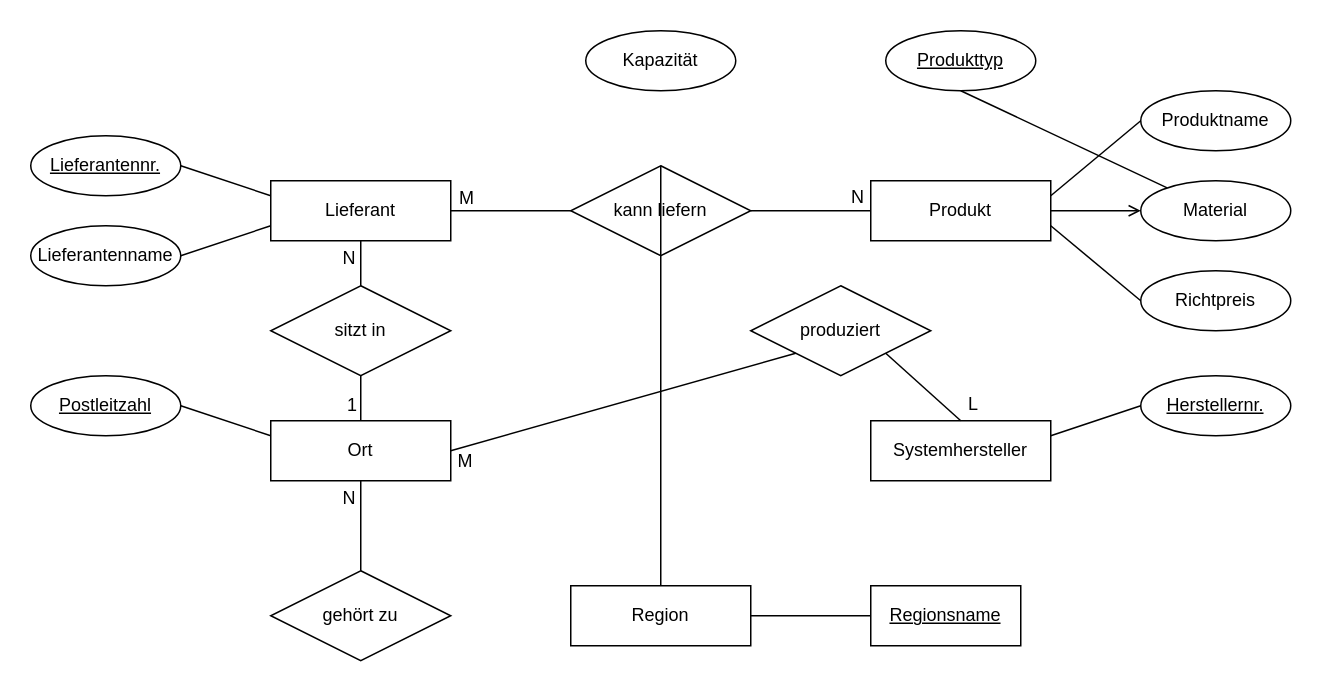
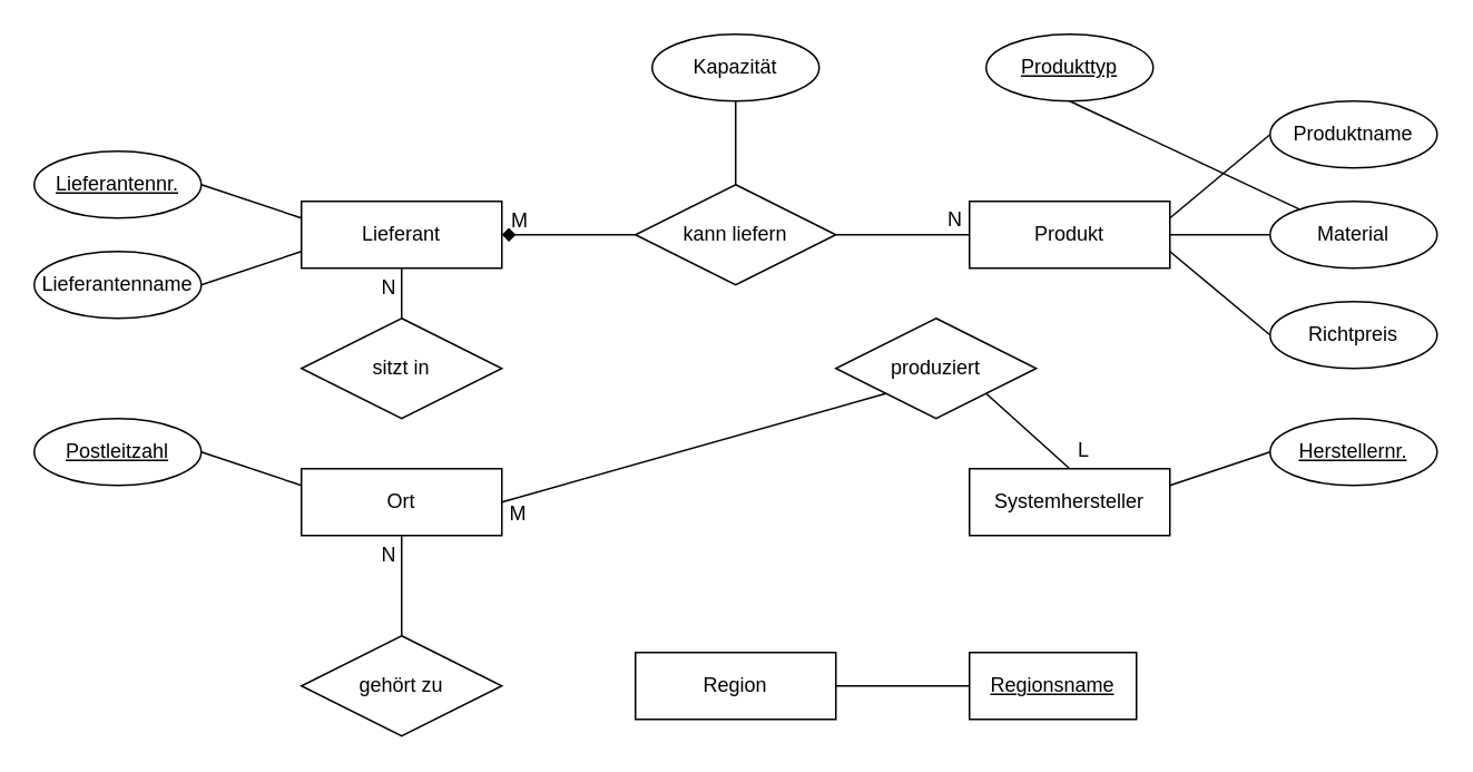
  <mxCell id="0" />
  <mxCell id="1" parent="0" />
  <mxCell id="2" value="Lieferant" style="whiteSpace=wrap;html=1;align=center;" vertex="1" parent="1"><mxGeometry x="180" y="120" width="120" height="40" as="geometry" /></mxCell>
  <mxCell id="3" value="Ort" style="whiteSpace=wrap;html=1;align=center;" vertex="1" parent="1"><mxGeometry x="180" y="280" width="120" height="40" as="geometry" /></mxCell>
  <mxCell id="4" value="sitzt in" style="shape=rhombus;perimeter=rhombusPerimeter;whiteSpace=wrap;html=1;align=center;" vertex="1" parent="1"><mxGeometry x="180" y="190" width="120" height="60" as="geometry" /></mxCell>
  <mxCell id="5" value="gehört zu" style="shape=rhombus;perimeter=rhombusPerimeter;whiteSpace=wrap;html=1;align=center;" vertex="1" parent="1"><mxGeometry x="180" y="380" width="120" height="60" as="geometry" /></mxCell>
  <mxCell id="6" value="Region" style="whiteSpace=wrap;html=1;align=center;" vertex="1" parent="1"><mxGeometry x="380" y="390" width="120" height="40" as="geometry" /></mxCell>
  <mxCell id="7" value="Produkt" style="whiteSpace=wrap;html=1;align=center;" vertex="1" parent="1"><mxGeometry x="580" y="120" width="120" height="40" as="geometry" /></mxCell>
  <mxCell id="8" value="kann liefern" style="shape=rhombus;perimeter=rhombusPerimeter;whiteSpace=wrap;html=1;align=center;" vertex="1" parent="1"><mxGeometry x="380" y="110" width="120" height="60" as="geometry" /></mxCell>
  <mxCell id="9" value="Systemhersteller" style="whiteSpace=wrap;html=1;align=center;" vertex="1" parent="1"><mxGeometry x="580" y="280" width="120" height="40" as="geometry" /></mxCell>
- <mxCell id="10" value="" style="endArrow=none;html=1;rounded=0;exitX=0.5;exitY=1;exitDx=0;exitDy=0;" edge="1" parent="1" source="4" target="3"><mxGeometry relative="1" as="geometry"><mxPoint x="400" y="320" as="sourcePoint" /><mxPoint x="560" y="320" as="targetPoint" /></mxGeometry></mxCell>
- <mxCell id="11" value="1" style="resizable=0;html=1;align=right;verticalAlign=bottom;" connectable="0" vertex="1" parent="10"><mxGeometry x="1" relative="1" as="geometry"><mxPoint x="-2" y="-2" as="offset" /></mxGeometry></mxCell>
  <mxCell id="12" value="" style="endArrow=none;html=1;rounded=0;exitX=0.5;exitY=0;exitDx=0;exitDy=0;entryX=0.5;entryY=1;entryDx=0;entryDy=0;" edge="1" parent="1" source="5" target="3"><mxGeometry relative="1" as="geometry"><mxPoint x="250" y="240" as="sourcePoint" /><mxPoint x="290" y="420" as="targetPoint" /></mxGeometry></mxCell>
  <mxCell id="13" value="N" style="resizable=0;html=1;align=right;verticalAlign=bottom;" connectable="0" vertex="1" parent="12"><mxGeometry x="1" relative="1" as="geometry"><mxPoint x="-3" y="20" as="offset" /></mxGeometry></mxCell>
  <mxCell id="14" value="produziert" style="shape=rhombus;perimeter=rhombusPerimeter;whiteSpace=wrap;html=1;align=center;" vertex="1" parent="1"><mxGeometry x="500" y="190" width="120" height="60" as="geometry" /></mxCell>
  <mxCell id="15" value="" style="endArrow=none;html=1;rounded=0;entryX=0;entryY=0.5;entryDx=0;entryDy=0;exitX=1;exitY=0.5;exitDx=0;exitDy=0;" edge="1" parent="1" source="8" target="7"><mxGeometry relative="1" as="geometry"><mxPoint x="400" y="320" as="sourcePoint" /><mxPoint x="560" y="320" as="targetPoint" /></mxGeometry></mxCell>
  <mxCell id="16" value="N" style="resizable=0;html=1;align=right;verticalAlign=bottom;" connectable="0" vertex="1" parent="15"><mxGeometry x="1" relative="1" as="geometry"><mxPoint x="-4" y="-1" as="offset" /></mxGeometry></mxCell>
- <mxCell id="17" value="" style="endArrow=none;html=1;rounded=0;entryX=1;entryY=0.5;entryDx=0;entryDy=0;exitX=0;exitY=0.5;exitDx=0;exitDy=0;" edge="1" parent="1" source="8" target="2"><mxGeometry relative="1" as="geometry"><mxPoint x="310" y="200" as="sourcePoint" /><mxPoint x="390" y="200" as="targetPoint" /></mxGeometry></mxCell>
+ <mxCell id="17" value="" style="endArrow=diamond;html=1;rounded=0;entryX=1;entryY=0.5;entryDx=0;entryDy=0;exitX=0;exitY=0.5;exitDx=0;exitDy=0;" edge="1" parent="1" source="8" target="2"><mxGeometry relative="1" as="geometry"><mxPoint x="310" y="200" as="sourcePoint" /><mxPoint x="390" y="200" as="targetPoint" /></mxGeometry></mxCell>
  <mxCell id="18" value="M" style="resizable=0;html=1;align=right;verticalAlign=bottom;" connectable="0" vertex="1" parent="17"><mxGeometry x="1" relative="1" as="geometry"><mxPoint x="16" as="offset" /></mxGeometry></mxCell>
  <mxCell id="19" value="" style="endArrow=none;html=1;rounded=0;exitX=1;exitY=1;exitDx=0;exitDy=0;entryX=0.5;entryY=0;entryDx=0;entryDy=0;" edge="1" parent="1" source="14" target="9"><mxGeometry relative="1" as="geometry"><mxPoint x="400" y="320" as="sourcePoint" /><mxPoint x="560" y="320" as="targetPoint" /></mxGeometry></mxCell>
  <mxCell id="20" value="L" style="resizable=0;html=1;align=right;verticalAlign=bottom;" connectable="0" vertex="1" parent="19"><mxGeometry x="1" relative="1" as="geometry"><mxPoint x="12" y="-3" as="offset" /></mxGeometry></mxCell>
  <mxCell id="21" value="" style="endArrow=none;html=1;rounded=0;entryX=1;entryY=0.5;entryDx=0;entryDy=0;exitX=0;exitY=1;exitDx=0;exitDy=0;" edge="1" parent="1" source="14" target="3"><mxGeometry relative="1" as="geometry"><mxPoint x="400" y="320" as="sourcePoint" /><mxPoint x="560" y="320" as="targetPoint" /></mxGeometry></mxCell>
  <mxCell id="22" value="M" style="resizable=0;html=1;align=right;verticalAlign=bottom;" connectable="0" vertex="1" parent="21"><mxGeometry x="1" relative="1" as="geometry"><mxPoint x="15" y="15" as="offset" /></mxGeometry></mxCell>
  <mxCell id="23" value="Kapazität" style="ellipse;whiteSpace=wrap;html=1;align=center;" vertex="1" parent="1"><mxGeometry x="390" y="20" width="100" height="40" as="geometry" /></mxCell>
- <mxCell id="24" value="" style="endArrow=none;html=1;rounded=0;exitX=0.5;exitY=0;exitDx=0;exitDy=0;" edge="1" parent="1" source="8" target="6"><mxGeometry relative="1" as="geometry"><mxPoint x="400" y="320" as="sourcePoint" /><mxPoint x="560" y="320" as="targetPoint" /></mxGeometry></mxCell>
+ <mxCell id="24" value="" style="endArrow=none;html=1;rounded=0;exitX=0.5;exitY=0;exitDx=0;exitDy=0;entryX=0.5;entryY=1;entryDx=0;entryDy=0;" edge="1" parent="1" source="8" target="23"><mxGeometry relative="1" as="geometry"><mxPoint x="400" y="320" as="sourcePoint" /><mxPoint x="560" y="320" as="targetPoint" /></mxGeometry></mxCell>
  <mxCell id="25" value="Lieferantenname" style="ellipse;whiteSpace=wrap;html=1;align=center;" vertex="1" parent="1"><mxGeometry x="20" y="150" width="100" height="40" as="geometry" /></mxCell>
  <mxCell id="26" value="Lieferantennr." style="ellipse;whiteSpace=wrap;html=1;align=center;fontStyle=4;" vertex="1" parent="1"><mxGeometry x="20" y="90" width="100" height="40" as="geometry" /></mxCell>
  <mxCell id="27" value="" style="endArrow=none;html=1;rounded=0;entryX=0;entryY=0.25;entryDx=0;entryDy=0;exitX=1;exitY=0.5;exitDx=0;exitDy=0;" edge="1" parent="1" source="26" target="2"><mxGeometry relative="1" as="geometry"><mxPoint x="320" y="380" as="sourcePoint" /><mxPoint x="480" y="380" as="targetPoint" /></mxGeometry></mxCell>
  <mxCell id="28" value="" style="endArrow=none;html=1;rounded=0;entryX=0;entryY=0.75;entryDx=0;entryDy=0;exitX=1;exitY=0.5;exitDx=0;exitDy=0;" edge="1" parent="1" source="25" target="2"><mxGeometry relative="1" as="geometry"><mxPoint x="130" y="120" as="sourcePoint" /><mxPoint x="190" y="140" as="targetPoint" /></mxGeometry></mxCell>
  <mxCell id="29" value="Produkttyp" style="ellipse;whiteSpace=wrap;html=1;align=center;fontStyle=4;" vertex="1" parent="1"><mxGeometry x="590" y="20" width="100" height="40" as="geometry" /></mxCell>
  <mxCell id="30" value="Produktname" style="ellipse;whiteSpace=wrap;html=1;align=center;" vertex="1" parent="1"><mxGeometry x="760" y="60" width="100" height="40" as="geometry" /></mxCell>
  <mxCell id="31" value="" style="endArrow=none;html=1;rounded=0;exitX=0.5;exitY=1;exitDx=0;exitDy=0;" edge="1" parent="1" source="29" target="32"><mxGeometry relative="1" as="geometry"><mxPoint x="130" y="120" as="sourcePoint" /><mxPoint x="190" y="140" as="targetPoint" /></mxGeometry></mxCell>
  <mxCell id="32" value="Material" style="ellipse;whiteSpace=wrap;html=1;align=center;" vertex="1" parent="1"><mxGeometry x="760" y="120" width="100" height="40" as="geometry" /></mxCell>
  <mxCell id="33" value="Richtpreis" style="ellipse;whiteSpace=wrap;html=1;align=center;" vertex="1" parent="1"><mxGeometry x="760" y="180" width="100" height="40" as="geometry" /></mxCell>
  <mxCell id="34" value="" style="endArrow=none;html=1;rounded=0;exitX=1;exitY=0.25;exitDx=0;exitDy=0;entryX=0;entryY=0.5;entryDx=0;entryDy=0;" edge="1" parent="1" source="7" target="30"><mxGeometry relative="1" as="geometry"><mxPoint x="480" y="380" as="sourcePoint" /><mxPoint x="640" y="380" as="targetPoint" /></mxGeometry></mxCell>
- <mxCell id="35" value="" style="endArrow=open;html=1;rounded=0;exitX=1;exitY=0.5;exitDx=0;exitDy=0;entryX=0;entryY=0.5;entryDx=0;entryDy=0;" edge="1" parent="1" source="7" target="32"><mxGeometry relative="1" as="geometry"><mxPoint x="710" y="140" as="sourcePoint" /><mxPoint x="804.645" y="104.142" as="targetPoint" /></mxGeometry></mxCell>
+ <mxCell id="35" value="" style="endArrow=none;html=1;rounded=0;exitX=1;exitY=0.5;exitDx=0;exitDy=0;entryX=0;entryY=0.5;entryDx=0;entryDy=0;" edge="1" parent="1" source="7" target="32"><mxGeometry relative="1" as="geometry"><mxPoint x="710" y="140" as="sourcePoint" /><mxPoint x="804.645" y="104.142" as="targetPoint" /></mxGeometry></mxCell>
  <mxCell id="36" value="" style="endArrow=none;html=1;rounded=0;exitX=1;exitY=0.75;exitDx=0;exitDy=0;entryX=0;entryY=0.5;entryDx=0;entryDy=0;" edge="1" parent="1" source="7" target="33"><mxGeometry relative="1" as="geometry"><mxPoint x="710" y="150" as="sourcePoint" /><mxPoint x="790" y="150" as="targetPoint" /></mxGeometry></mxCell>
  <mxCell id="37" value="Herstellernr." style="ellipse;whiteSpace=wrap;html=1;align=center;fontStyle=4;" vertex="1" parent="1"><mxGeometry x="760" y="250" width="100" height="40" as="geometry" /></mxCell>
  <mxCell id="38" value="" style="endArrow=none;html=1;rounded=0;entryX=1;entryY=0.25;entryDx=0;entryDy=0;exitX=0;exitY=0.5;exitDx=0;exitDy=0;" edge="1" parent="1" source="37" target="9"><mxGeometry relative="1" as="geometry"><mxPoint x="790" y="420" as="sourcePoint" /><mxPoint x="710" y="400" as="targetPoint" /></mxGeometry></mxCell>
  <mxCell id="39" value="Postleitzahl" style="ellipse;whiteSpace=wrap;html=1;align=center;fontStyle=4;" vertex="1" parent="1"><mxGeometry x="20" y="250" width="100" height="40" as="geometry" /></mxCell>
  <mxCell id="40" value="" style="endArrow=none;html=1;rounded=0;exitX=1;exitY=0.5;exitDx=0;exitDy=0;entryX=0;entryY=0.25;entryDx=0;entryDy=0;" edge="1" parent="1" source="39" target="3"><mxGeometry relative="1" as="geometry"><mxPoint x="120" y="360" as="sourcePoint" /><mxPoint x="160" y="370" as="targetPoint" /></mxGeometry></mxCell>
  <mxCell id="41" value="Regionsname" style="whiteSpace=wrap;html=1;align=center;fontStyle=4;rounded=0;" vertex="1" parent="1"><mxGeometry x="580" y="390" width="100" height="40" as="geometry" /></mxCell>
  <mxCell id="42" value="" style="endArrow=none;html=1;rounded=0;entryX=1;entryY=0.5;entryDx=0;entryDy=0;exitX=0;exitY=0.5;exitDx=0;exitDy=0;" edge="1" parent="1" source="41" target="6"><mxGeometry relative="1" as="geometry"><mxPoint x="590" y="480" as="sourcePoint" /><mxPoint x="190" y="400" as="targetPoint" /></mxGeometry></mxCell>
  <mxCell id="43" value="" style="endArrow=none;html=1;rounded=0;exitX=0.5;exitY=0;exitDx=0;exitDy=0;entryX=0.5;entryY=1;entryDx=0;entryDy=0;" edge="1" parent="1" source="4" target="2"><mxGeometry relative="1" as="geometry"><mxPoint x="250" y="480" as="sourcePoint" /><mxPoint x="250" y="410" as="targetPoint" /></mxGeometry></mxCell>
  <mxCell id="44" value="N" style="resizable=0;html=1;align=right;verticalAlign=bottom;" connectable="0" vertex="1" parent="43"><mxGeometry x="1" relative="1" as="geometry"><mxPoint x="-3" y="20" as="offset" /></mxGeometry></mxCell>
